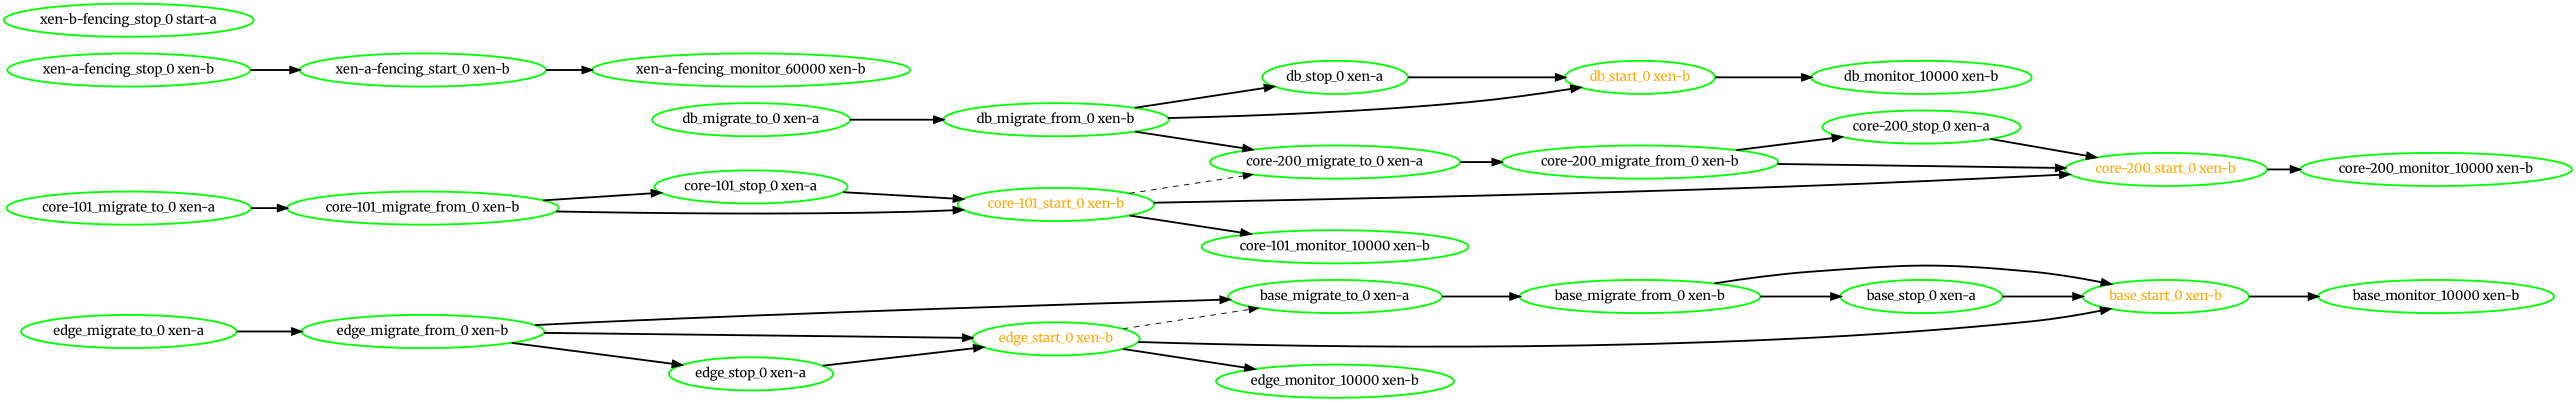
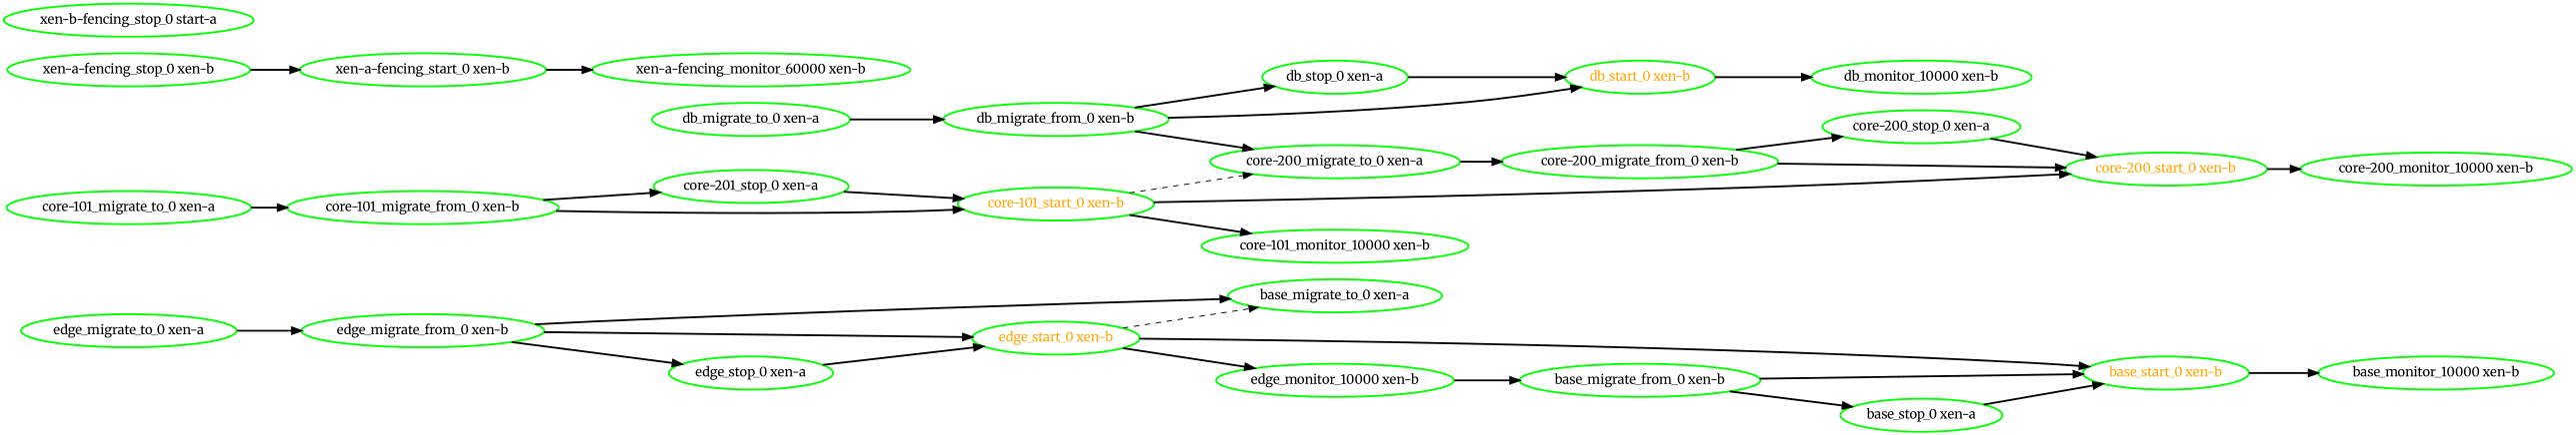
  digraph {
    fontname=Merriweather
    rankdir=LR
    node [color=green fontcolor=black fontname=Merriweather style=bold]
    edge [fontname=Merriweather style=bold]
    "base_start_0 xen-b" [fontcolor=orange]
    "base_migrate_from_0 xen-b"
    "base_stop_0 xen-a"
    "base_monitor_10000 xen-b"
    "base_migrate_to_0 xen-a"
    "core-101_start_0 xen-b" [fontcolor=orange]
    "core-101_migrate_from_0 xen-b"
-   "core-101_stop_0 xen-a"
+   "core-101_stop_0 xen-a" [label="core-201_stop_0 xen-a"]
    "core-200_migrate_to_0 xen-a"
    "core-101_monitor_10000 xen-b"
    "core-200_start_0 xen-b" [fontcolor=orange]
    "core-200_migrate_from_0 xen-b"
    "core-200_monitor_10000 xen-b"
    "core-200_stop_0 xen-a"
    "core-101_migrate_to_0 xen-a"
    "db_migrate_from_0 xen-b"
    "db_start_0 xen-b" [fontcolor=orange]
    "db_stop_0 xen-a"
    "db_monitor_10000 xen-b"
    "db_migrate_to_0 xen-a"
    "edge_migrate_from_0 xen-b"
    "edge_start_0 xen-b" [fontcolor=orange]
    "edge_stop_0 xen-a"
    "edge_monitor_10000 xen-b"
    "edge_migrate_to_0 xen-a"
    "xen-a-fencing_start_0 xen-b"
    "xen-a-fencing_monitor_60000 xen-b"
    "xen-a-fencing_stop_0 xen-b"
    n29 [label="xen-b-fencing_stop_0 start-a"]
    "base_start_0 xen-b" -> "base_monitor_10000 xen-b"
    "base_migrate_from_0 xen-b" -> "base_start_0 xen-b"
    "base_migrate_from_0 xen-b" -> "base_stop_0 xen-a"
    "base_stop_0 xen-a" -> "base_start_0 xen-b"
-   "base_migrate_to_0 xen-a" -> "base_migrate_from_0 xen-b"
+   "edge_monitor_10000 xen-b" -> "base_migrate_from_0 xen-b"
    "core-101_start_0 xen-b" -> "core-200_migrate_to_0 xen-a" [style=dashed]
    "core-101_start_0 xen-b" -> "core-101_monitor_10000 xen-b"
    "core-101_start_0 xen-b" -> "core-200_start_0 xen-b"
    "core-101_migrate_from_0 xen-b" -> "core-101_start_0 xen-b"
    "core-101_migrate_from_0 xen-b" -> "core-101_stop_0 xen-a"
    "core-101_stop_0 xen-a" -> "core-101_start_0 xen-b"
    "core-200_migrate_to_0 xen-a" -> "core-200_migrate_from_0 xen-b"
    "core-200_start_0 xen-b" -> "core-200_monitor_10000 xen-b"
    "core-200_migrate_from_0 xen-b" -> "core-200_start_0 xen-b"
    "core-200_migrate_from_0 xen-b" -> "core-200_stop_0 xen-a"
    "core-200_stop_0 xen-a" -> "core-200_start_0 xen-b"
    "core-101_migrate_to_0 xen-a" -> "core-101_migrate_from_0 xen-b"
    "db_migrate_from_0 xen-b" -> "core-200_migrate_to_0 xen-a"
    "db_migrate_from_0 xen-b" -> "db_start_0 xen-b"
    "db_migrate_from_0 xen-b" -> "db_stop_0 xen-a"
    "db_start_0 xen-b" -> "db_monitor_10000 xen-b"
    "db_stop_0 xen-a" -> "db_start_0 xen-b"
    "db_migrate_to_0 xen-a" -> "db_migrate_from_0 xen-b"
    "edge_migrate_from_0 xen-b" -> "base_migrate_to_0 xen-a"
    "edge_migrate_from_0 xen-b" -> "edge_start_0 xen-b"
    "edge_migrate_from_0 xen-b" -> "edge_stop_0 xen-a"
    "edge_start_0 xen-b" -> "base_start_0 xen-b"
    "edge_start_0 xen-b" -> "base_migrate_to_0 xen-a" [style=dashed]
    "edge_start_0 xen-b" -> "edge_monitor_10000 xen-b"
    "edge_stop_0 xen-a" -> "edge_start_0 xen-b"
    "edge_migrate_to_0 xen-a" -> "edge_migrate_from_0 xen-b"
    "xen-a-fencing_start_0 xen-b" -> "xen-a-fencing_monitor_60000 xen-b"
    "xen-a-fencing_stop_0 xen-b" -> "xen-a-fencing_start_0 xen-b"
  }
